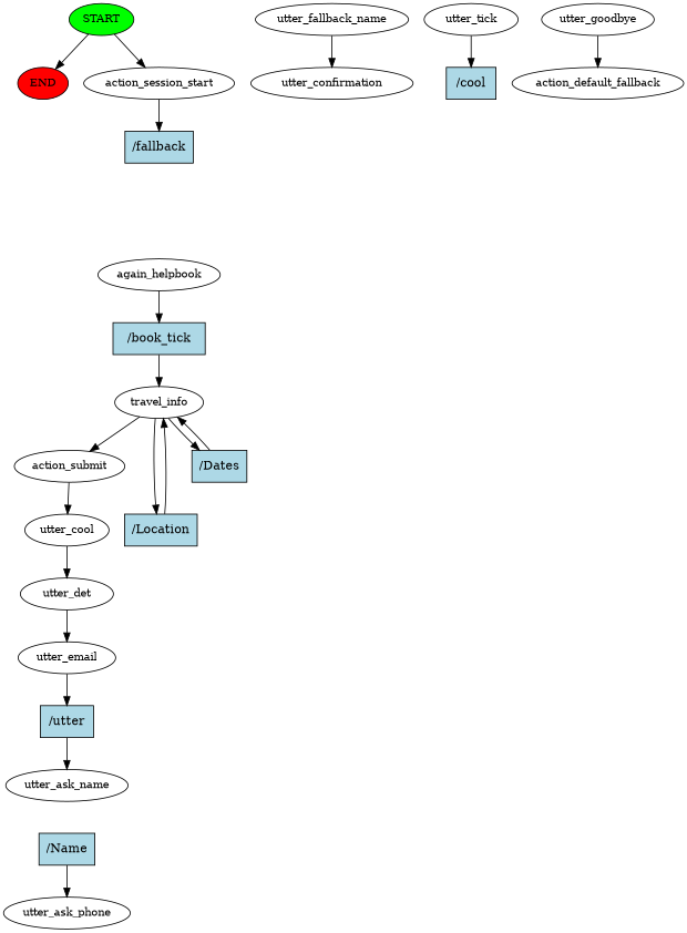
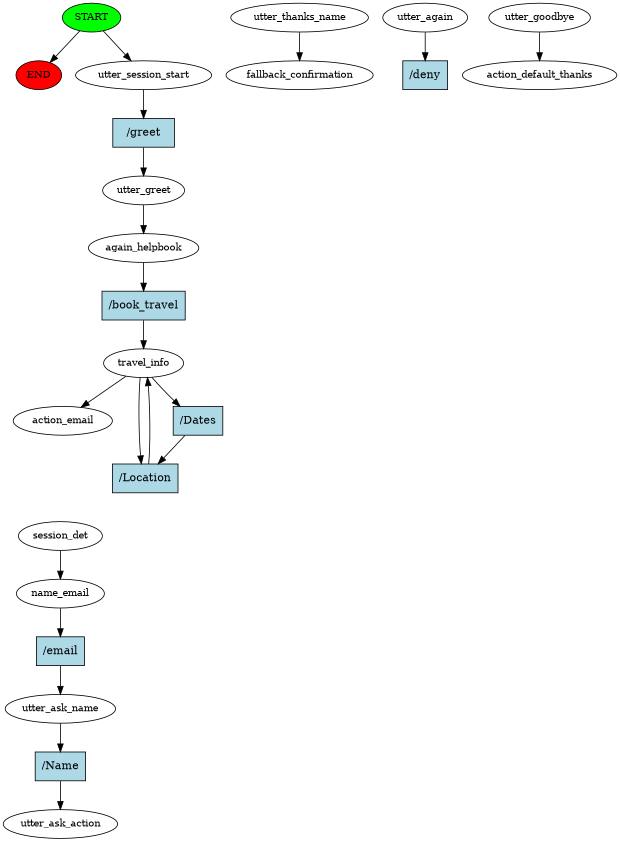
  digraph {
    node [fontsize=12]
    n1 [fillcolor=green label=START style=filled]
    n2 [fillcolor=red label=END style=filled]
-   n3 [label=action_session_start]
-   n4 [fillcolor=lightblue label="/fallback" shape=rect style=filled fontsize=""]
+   n3 [label=utter_session_start]
+   n4 [fillcolor=lightblue label="/greet" shape=rect style=filled fontsize=""]
+   n5 [label=utter_greet]
    n6 [label=again_helpbook]
-   n7 [fillcolor=lightblue label="/book_tick" shape=rect style=filled fontsize=""]
+   n7 [fillcolor=lightblue label="/book_travel" shape=rect style=filled fontsize=""]
    n8 [label=travel_info]
-   n9 [label=action_submit]
+   n9 [label=action_email]
    n10 [fillcolor=lightblue label="/Location" shape=rect style=filled fontsize=""]
    n11 [fillcolor=lightblue label="/Dates" shape=rect style=filled fontsize=""]
-   n12 [label=utter_cool]
-   n13 [label=utter_det]
-   n14 [label=utter_email]
-   n15 [fillcolor=lightblue label="/utter" shape=rect style=filled fontsize=""]
+   n13 [label=session_det]
+   n14 [label=name_email]
+   n15 [fillcolor=lightblue label="/email" shape=rect style=filled fontsize=""]
    n16 [label=utter_ask_name]
    n17 [fillcolor=lightblue label="/Name" shape=rect style=filled fontsize=""]
-   n18 [label=utter_ask_phone]
-   n19 [label=utter_fallback_name]
-   n20 [label=utter_confirmation]
-   n21 [label=utter_tick]
-   n22 [fillcolor=lightblue label="/cool" shape=rect style=filled fontsize=""]
+   n18 [label=utter_ask_action]
+   n19 [label=utter_thanks_name]
+   n20 [label=fallback_confirmation]
+   n21 [label=utter_again]
+   n22 [fillcolor=lightblue label="/deny" shape=rect style=filled fontsize=""]
    n23 [label=utter_goodbye]
-   n24 [label=action_default_fallback]
+   n24 [label=action_default_thanks]
    n1 -> n2
    n1 -> n3
    n3 -> n4
+   n4 -> n5
+   n5 -> n6
    n6 -> n7
    n7 -> n8
    n8 -> n9
    n8 -> n10
    n8 -> n11
-   n9 -> n12
    n10 -> n8
-   n11 -> n8
-   n12 -> n13
+   n11 -> n10
    n13 -> n14
    n14 -> n15
    n15 -> n16
+   n16 -> n17
    n17 -> n18
    n19 -> n20
    n21 -> n22
    n23 -> n24
  }
